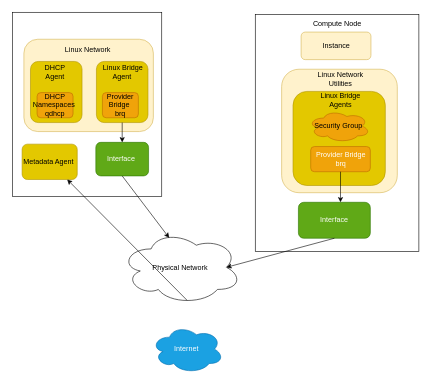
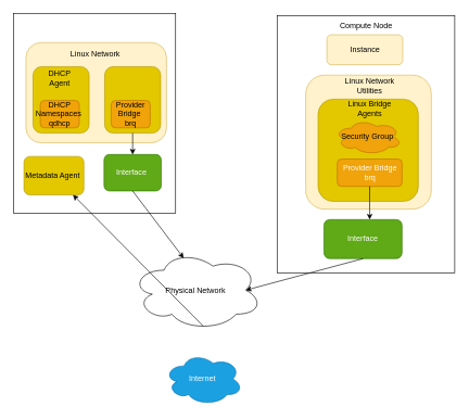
  <mxCell id="0" />
  <mxCell id="1" parent="0" />
  <mxCell id="2" value="" style="rounded=0;whiteSpace=wrap;html=1;" vertex="1" parent="1"><mxGeometry x="20" y="20" width="249" height="307" as="geometry" /></mxCell>
  <mxCell id="3" value="" style="rounded=0;whiteSpace=wrap;html=1;" vertex="1" parent="1"><mxGeometry x="425" y="24" width="273" height="395" as="geometry" /></mxCell>
  <mxCell id="4" value="" style="rounded=1;whiteSpace=wrap;html=1;fillColor=#fff2cc;strokeColor=#d6b656;" vertex="1" parent="1"><mxGeometry x="39" y="65" width="216" height="154" as="geometry" /></mxCell>
  <mxCell id="5" value="&lt;font color=&quot;#000000&quot;&gt;Metadata Agent&amp;nbsp;&lt;/font&gt;" style="rounded=1;whiteSpace=wrap;html=1;fillColor=#e3c800;strokeColor=#B09500;fontColor=#ffffff;" vertex="1" parent="1"><mxGeometry x="36" y="240" width="92" height="59" as="geometry" /></mxCell>
  <mxCell id="6" value="Interface&amp;nbsp;" style="rounded=1;whiteSpace=wrap;html=1;fillColor=#60a917;strokeColor=#2D7600;fontColor=#ffffff;" vertex="1" parent="1"><mxGeometry x="159" y="237" width="88" height="56" as="geometry" /></mxCell>
  <mxCell id="7" value="Linux Network&amp;nbsp;" style="text;html=1;strokeColor=none;fillColor=none;align=center;verticalAlign=middle;whiteSpace=wrap;rounded=0;" vertex="1" parent="1"><mxGeometry x="100.5" y="73" width="93" height="20" as="geometry" /></mxCell>
  <mxCell id="8" value="" style="rounded=1;whiteSpace=wrap;html=1;fillColor=#e3c800;strokeColor=#B09500;fontColor=#ffffff;" vertex="1" parent="1"><mxGeometry x="50" y="102" width="86" height="102" as="geometry" /></mxCell>
  <mxCell id="9" value="" style="rounded=1;whiteSpace=wrap;html=1;fillColor=#e3c800;strokeColor=#B09500;fontColor=#ffffff;" vertex="1" parent="1"><mxGeometry x="160" y="102" width="86" height="102" as="geometry" /></mxCell>
  <mxCell id="10" value="DHCP Agent" style="text;html=1;strokeColor=none;fillColor=none;align=center;verticalAlign=middle;whiteSpace=wrap;rounded=0;" vertex="1" parent="1"><mxGeometry x="71" y="110" width="40" height="20" as="geometry" /></mxCell>
- <mxCell id="11" value="Linux Bridge Agent&amp;nbsp;" style="text;html=1;strokeColor=none;fillColor=none;align=center;verticalAlign=middle;whiteSpace=wrap;rounded=0;" vertex="1" parent="1"><mxGeometry x="163" y="110" width="83" height="20" as="geometry" /></mxCell>
  <mxCell id="12" value="&lt;font color=&quot;#000000&quot;&gt;DHCP Namespaces&amp;nbsp;&lt;br&gt;qdhcp&lt;/font&gt;" style="rounded=1;whiteSpace=wrap;html=1;fillColor=#f0a30a;strokeColor=#BD7000;fontColor=#ffffff;" vertex="1" parent="1"><mxGeometry x="61" y="154" width="60" height="42" as="geometry" /></mxCell>
  <mxCell id="13" value="&lt;font color=&quot;#000000&quot;&gt;Provider Bridge&amp;nbsp;&lt;br&gt;brq&lt;/font&gt;" style="rounded=1;whiteSpace=wrap;html=1;fillColor=#f0a30a;strokeColor=#BD7000;fontColor=#ffffff;" vertex="1" parent="1"><mxGeometry x="170" y="154" width="60" height="42" as="geometry" /></mxCell>
  <mxCell id="14" value="Instance" style="rounded=1;whiteSpace=wrap;html=1;fillColor=#fff2cc;strokeColor=#d6b656;" vertex="1" parent="1"><mxGeometry x="501.5" y="53" width="116.5" height="46" as="geometry" /></mxCell>
  <mxCell id="15" value="Compute Node" style="text;html=1;strokeColor=none;fillColor=none;align=center;verticalAlign=middle;whiteSpace=wrap;rounded=0;" vertex="1" parent="1"><mxGeometry x="517.5" y="30" width="88" height="20" as="geometry" /></mxCell>
  <mxCell id="16" value="" style="rounded=1;whiteSpace=wrap;html=1;fillColor=#fff2cc;strokeColor=#d6b656;" vertex="1" parent="1"><mxGeometry x="469" y="115" width="193" height="206" as="geometry" /></mxCell>
  <mxCell id="17" value="Linux Network Utilities" style="text;html=1;strokeColor=none;fillColor=none;align=center;verticalAlign=middle;whiteSpace=wrap;rounded=0;" vertex="1" parent="1"><mxGeometry x="524" y="121" width="87" height="20" as="geometry" /></mxCell>
  <mxCell id="18" value="" style="rounded=1;whiteSpace=wrap;html=1;fillColor=#e3c800;strokeColor=#B09500;fontColor=#ffffff;" vertex="1" parent="1"><mxGeometry x="488" y="152" width="154" height="157" as="geometry" /></mxCell>
  <mxCell id="19" value="Linux Bridge Agents" style="text;html=1;strokeColor=none;fillColor=none;align=center;verticalAlign=middle;whiteSpace=wrap;rounded=0;" vertex="1" parent="1"><mxGeometry x="532.25" y="156" width="70.5" height="20" as="geometry" /></mxCell>
  <mxCell id="20" value="&lt;font color=&quot;#000000&quot;&gt;Security Group&amp;nbsp;&lt;/font&gt;" style="ellipse;shape=cloud;whiteSpace=wrap;html=1;fillColor=#f0a30a;strokeColor=#BD7000;fontColor=#ffffff;" vertex="1" parent="1"><mxGeometry x="513.5" y="183" width="103" height="54" as="geometry" /></mxCell>
  <mxCell id="21" value="Provider Bridge brq" style="rounded=1;whiteSpace=wrap;html=1;fillColor=#f0a30a;strokeColor=#BD7000;fontColor=#ffffff;" vertex="1" parent="1"><mxGeometry x="517.5" y="244" width="99.5" height="42" as="geometry" /></mxCell>
  <mxCell id="22" value="Interface" style="rounded=1;whiteSpace=wrap;html=1;fillColor=#60a917;strokeColor=#2D7600;fontColor=#ffffff;" vertex="1" parent="1"><mxGeometry x="497" y="337" width="120" height="60" as="geometry" /></mxCell>
  <mxCell id="23" value="" style="endArrow=classic;html=1;exitX=0.5;exitY=1;exitDx=0;exitDy=0;" edge="1" parent="1" source="9" target="6"><mxGeometry width="50" height="50" relative="1" as="geometry"><mxPoint x="339" y="306" as="sourcePoint" /><mxPoint x="389" y="256" as="targetPoint" /></mxGeometry></mxCell>
  <mxCell id="24" value="" style="endArrow=classic;html=1;exitX=0.5;exitY=1;exitDx=0;exitDy=0;entryX=0.585;entryY=0;entryDx=0;entryDy=0;entryPerimeter=0;" edge="1" parent="1" source="21" target="22"><mxGeometry width="50" height="50" relative="1" as="geometry"><mxPoint x="339" y="306" as="sourcePoint" /><mxPoint x="389" y="256" as="targetPoint" /></mxGeometry></mxCell>
  <mxCell id="25" value="Physical Network&amp;nbsp;" style="ellipse;shape=cloud;whiteSpace=wrap;html=1;" vertex="1" parent="1"><mxGeometry x="201" y="384" width="201" height="123" as="geometry" /></mxCell>
  <mxCell id="26" value="" style="endArrow=classic;html=1;exitX=0.5;exitY=1;exitDx=0;exitDy=0;entryX=0.4;entryY=0.1;entryDx=0;entryDy=0;entryPerimeter=0;" edge="1" parent="1" source="6" target="25"><mxGeometry width="50" height="50" relative="1" as="geometry"><mxPoint x="339" y="359" as="sourcePoint" /><mxPoint x="389" y="309" as="targetPoint" /></mxGeometry></mxCell>
  <mxCell id="27" value="" style="endArrow=classic;html=1;exitX=0.5;exitY=1;exitDx=0;exitDy=0;entryX=0.875;entryY=0.5;entryDx=0;entryDy=0;entryPerimeter=0;" edge="1" parent="1" source="22" target="25"><mxGeometry width="50" height="50" relative="1" as="geometry"><mxPoint x="339" y="359" as="sourcePoint" /><mxPoint x="389" y="309" as="targetPoint" /></mxGeometry></mxCell>
  <mxCell id="28" value="Internet&amp;nbsp;" style="ellipse;shape=cloud;whiteSpace=wrap;html=1;fillColor=#1ba1e2;strokeColor=#006EAF;fontColor=#ffffff;" vertex="1" parent="1"><mxGeometry x="252" y="542" width="120" height="80" as="geometry" /></mxCell>
  <mxCell id="29" value="" style="endArrow=classic;html=1;exitX=0.55;exitY=0.95;exitDx=0;exitDy=0;exitPerimeter=0;" edge="1" parent="1" source="25" target="5"><mxGeometry width="50" height="50" relative="1" as="geometry"><mxPoint x="339" y="359" as="sourcePoint" /><mxPoint x="389" y="309" as="targetPoint" /></mxGeometry></mxCell>
